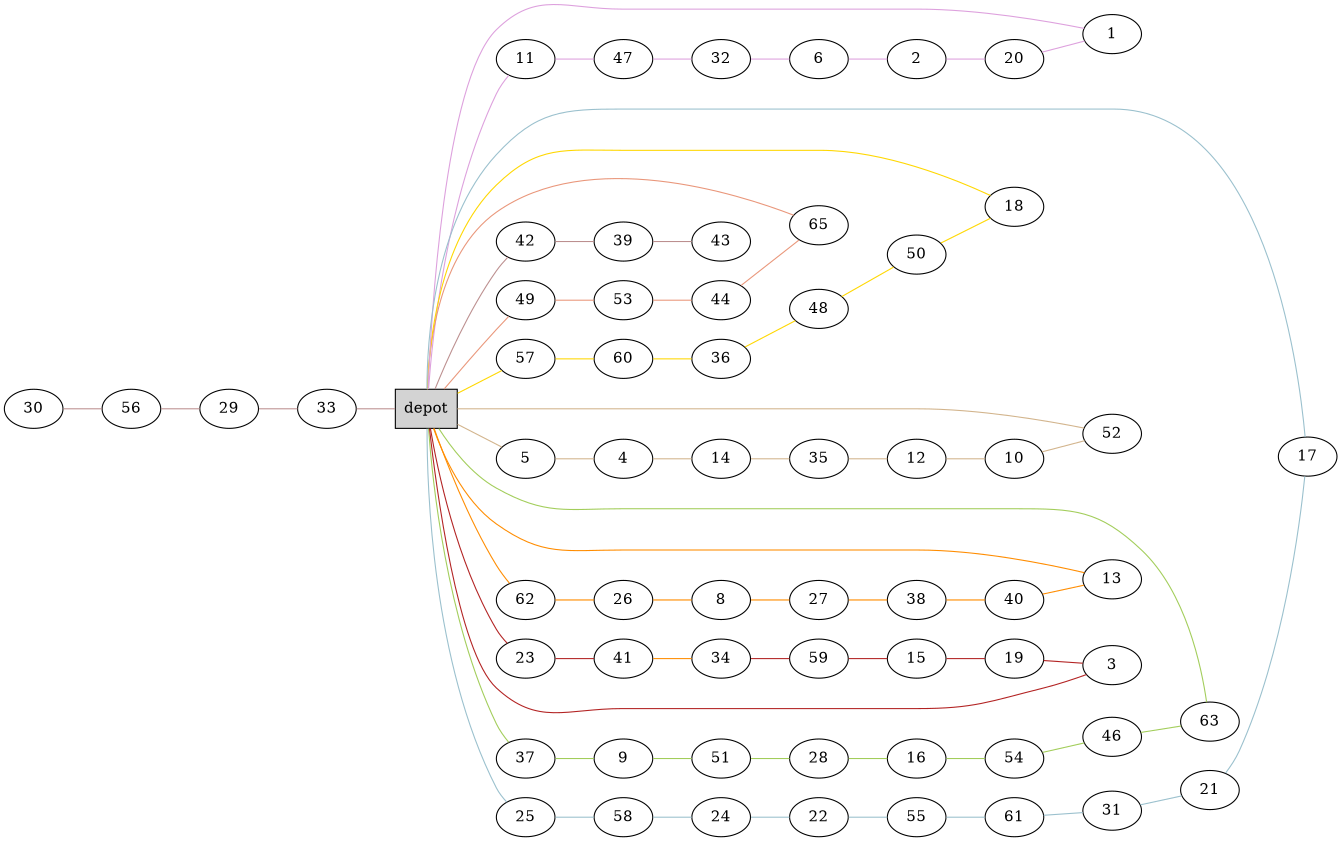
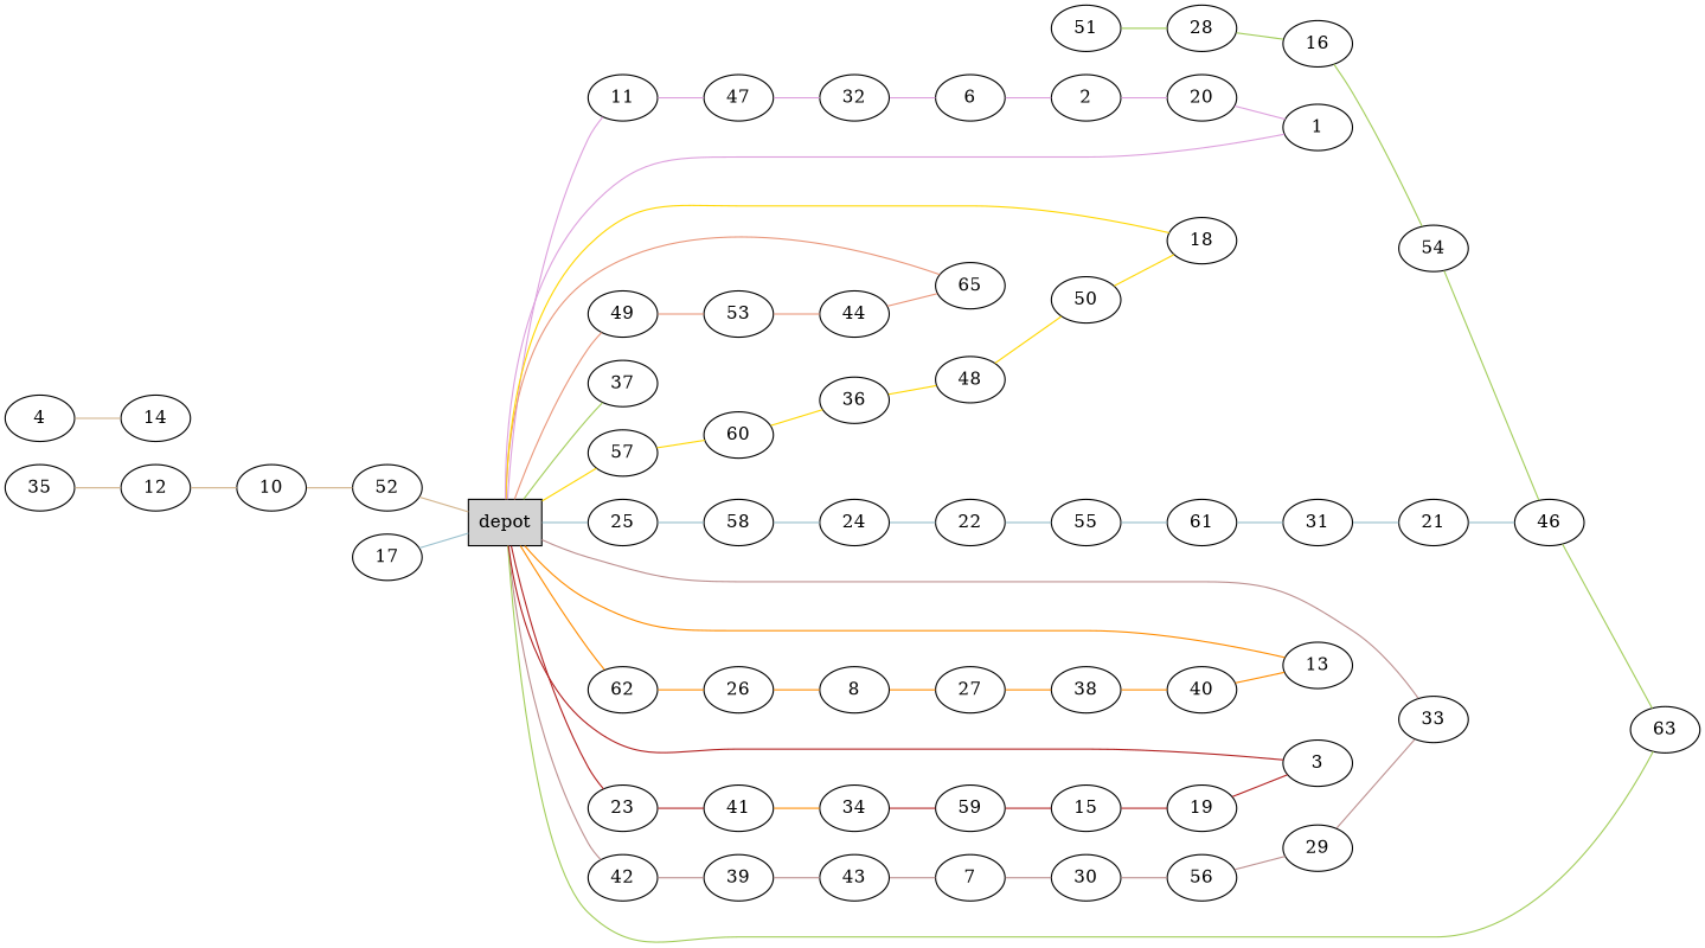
  graph {
    rankdir=LR
    node [shape=ellipse]
    edge [color=lightblue3]
    n1 [label=depot shape=box style=filled]
    49
    57
    11
-   5
    62
    42
    37
    25
    23
    53
    60
    47
    4
    26
    39
-   9
    58
    41
    44
    n21 [label=65]
    36
    48
    50
    18
    32
    6
    2
    20
    1
    14
    35
    12
    10
    52
    8
    27
    38
    40
    13
    43
+   7
    30
    56
    29
    33
    51
    28
    16
    54
    46
    63
    24
    22
    55
    61
    31
    21
    17
    34
    59
    15
    19
    3
    n1 -- 49 [color=darksalmon]
    n1 -- 57 [color=gold]
    n1 -- 11 [color=plum]
-   n1 -- 5 [color=tan]
    n1 -- 62 [color=darkorange]
    n1 -- 42 [color=rosybrown]
    n1 -- 37 [color=darkolivegreen3]
    n1 -- 25
    n1 -- 23 [color=firebrick]
    49 -- 53 [color=darksalmon]
    57 -- 60 [color=gold]
    11 -- 47 [color=plum]
-   5 -- 4 [color=tan]
    62 -- 26 [color=darkorange]
    42 -- 39 [color=rosybrown]
-   37 -- 9 [color=darkolivegreen3]
    25 -- 58
    23 -- 41 [color=firebrick]
    53 -- 44 [color=darksalmon]
    60 -- 36 [color=gold]
    47 -- 32 [color=plum]
    4 -- 14 [color=tan]
    26 -- 8 [color=darkorange]
    39 -- 43 [color=rosybrown]
-   9 -- 51 [color=darkolivegreen3]
    58 -- 24
    41 -- 34 [color=darkorange]
    44 -- n21 [color=darksalmon]
    n21 -- n1 [color=darksalmon]
    36 -- 48 [color=gold]
    48 -- 50 [color=gold]
    50 -- 18 [color=gold]
    18 -- n1 [color=gold]
    32 -- 6 [color=plum]
    6 -- 2 [color=plum]
    2 -- 20 [color=plum]
    20 -- 1 [color=plum]
    1 -- n1 [color=plum]
-   14 -- 35 [color=tan]
    35 -- 12 [color=tan]
    12 -- 10 [color=tan]
    10 -- 52 [color=tan]
    52 -- n1 [color=tan]
    8 -- 27 [color=darkorange]
    27 -- 38 [color=darkorange]
    38 -- 40 [color=darkorange]
    40 -- 13 [color=darkorange]
    13 -- n1 [color=darkorange]
+   43 -- 7 [color=rosybrown]
+   7 -- 30 [color=rosybrown]
    30 -- 56 [color=rosybrown]
    56 -- 29 [color=rosybrown]
    29 -- 33 [color=rosybrown]
    33 -- n1 [color=rosybrown]
    51 -- 28 [color=darkolivegreen3]
    28 -- 16 [color=darkolivegreen3]
    16 -- 54 [color=darkolivegreen3]
    54 -- 46 [color=darkolivegreen3]
    46 -- 63 [color=darkolivegreen3]
    63 -- n1 [color=darkolivegreen3]
    24 -- 22
    22 -- 55
    55 -- 61
    61 -- 31
    31 -- 21
-   21 -- 17
+   21 -- 46
    17 -- n1
    34 -- 59 [color=firebrick]
    59 -- 15 [color=firebrick]
    15 -- 19 [color=firebrick]
    19 -- 3 [color=firebrick]
    3 -- n1 [color=firebrick]
  }
